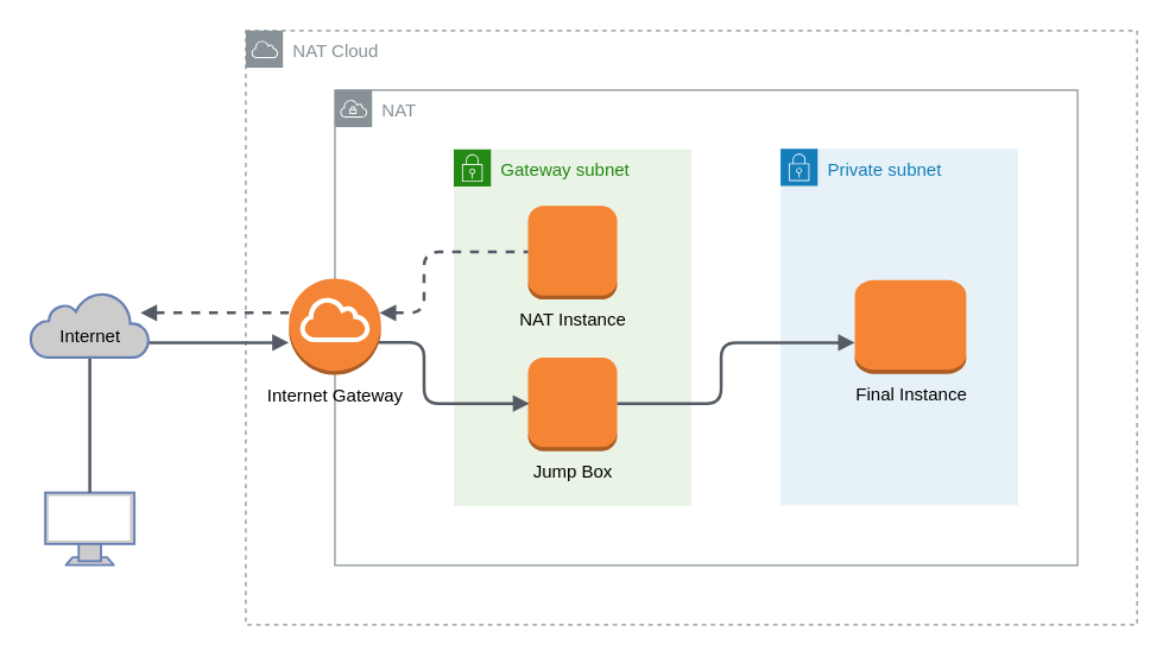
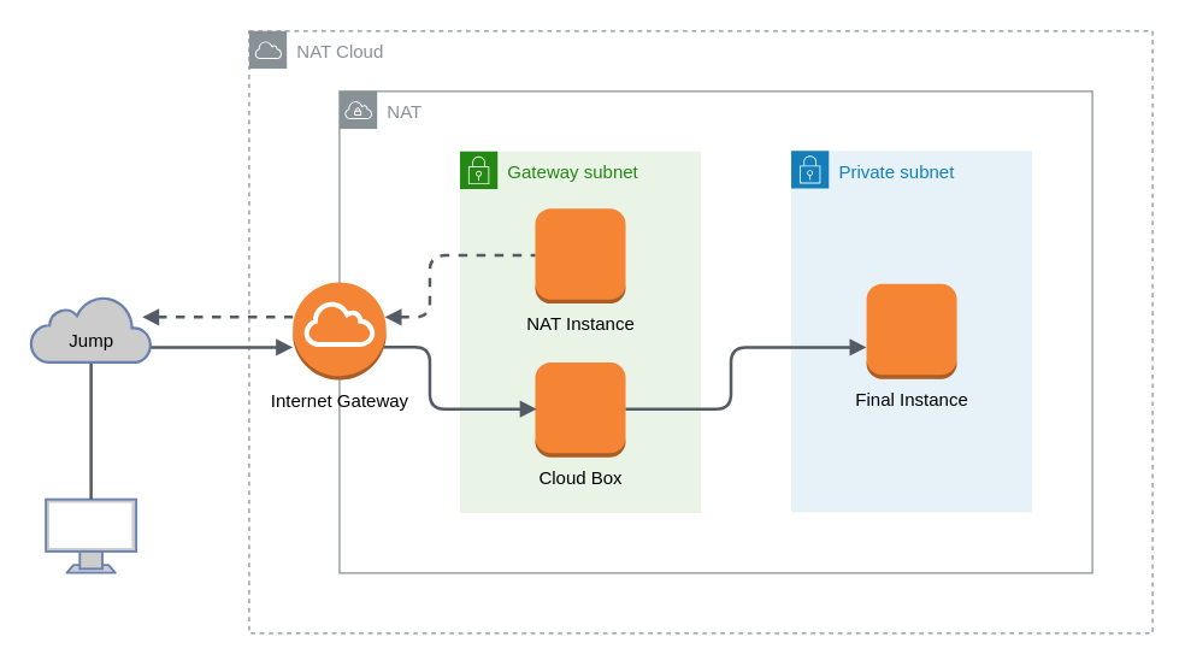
  <mxCell id="0" />
  <mxCell id="1" parent="0" />
  <mxCell id="2" value="&lt;font color=&quot;#879196&quot;&gt;NAT Cloud&lt;/font&gt;" style="points=[[0,0],[0.25,0],[0.5,0],[0.75,0],[1,0],[1,0.25],[1,0.5],[1,0.75],[1,1],[0.75,1],[0.5,1],[0.25,1],[0,1],[0,0.75],[0,0.5],[0,0.25]];outlineConnect=0;gradientColor=none;html=1;whiteSpace=wrap;fontSize=12;fontStyle=0;shape=mxgraph.aws4.group;grIcon=mxgraph.aws4.group_aws_cloud;strokeColor=#879196;fillColor=none;verticalAlign=top;align=left;spacingLeft=30;fontColor=#232F3E;dashed=1;" vertex="1" parent="1"><mxGeometry x="165" y="20" width="600" height="400" as="geometry" /></mxCell>
  <mxCell id="3" value="NAT" style="outlineConnect=0;gradientColor=none;html=1;whiteSpace=wrap;fontSize=12;fontStyle=0;shape=mxgraph.aws4.group;grIcon=mxgraph.aws4.group_vpc;strokeColor=#879196;fillColor=none;verticalAlign=top;align=left;spacingLeft=30;fontColor=#879196;dashed=0;" parent="1" vertex="1"><mxGeometry x="225" y="60" width="500" height="320" as="geometry" /></mxCell>
  <mxCell id="4" value="Private subnet" style="points=[[0,0],[0.25,0],[0.5,0],[0.75,0],[1,0],[1,0.25],[1,0.5],[1,0.75],[1,1],[0.75,1],[0.5,1],[0.25,1],[0,1],[0,0.75],[0,0.5],[0,0.25]];outlineConnect=0;gradientColor=none;html=1;whiteSpace=wrap;fontSize=12;fontStyle=0;shape=mxgraph.aws4.group;grIcon=mxgraph.aws4.group_security_group;grStroke=0;strokeColor=#147EBA;fillColor=#E6F2F8;verticalAlign=top;align=left;spacingLeft=30;fontColor=#147EBA;dashed=0;" parent="1" vertex="1"><mxGeometry x="525" y="99.5" width="160" height="240" as="geometry" /></mxCell>
  <mxCell id="5" value="Gateway subnet" style="points=[[0,0],[0.25,0],[0.5,0],[0.75,0],[1,0],[1,0.25],[1,0.5],[1,0.75],[1,1],[0.75,1],[0.5,1],[0.25,1],[0,1],[0,0.75],[0,0.5],[0,0.25]];outlineConnect=0;gradientColor=none;html=1;whiteSpace=wrap;fontSize=12;fontStyle=0;shape=mxgraph.aws4.group;grIcon=mxgraph.aws4.group_security_group;grStroke=0;strokeColor=#248814;fillColor=#E9F3E6;verticalAlign=top;align=left;spacingLeft=30;fontColor=#248814;dashed=0;strokeWidth=1;perimeterSpacing=0;" parent="1" vertex="1"><mxGeometry x="305" y="100" width="160" height="240" as="geometry" /></mxCell>
  <mxCell id="6" value="" style="fontColor=#0066CC;verticalAlign=top;verticalLabelPosition=bottom;labelPosition=center;align=center;html=1;outlineConnect=0;fillColor=#CCCCCC;strokeColor=#6881B3;gradientColor=none;gradientDirection=north;strokeWidth=2;shape=mxgraph.networks.monitor;aspect=fixed;" parent="1" vertex="1"><mxGeometry x="30" y="331" width="60" height="48.8" as="geometry" /></mxCell>
- <mxCell id="7" value="Final Instance" style="outlineConnect=0;dashed=0;verticalLabelPosition=bottom;verticalAlign=top;align=center;html=1;shape=mxgraph.aws3.instance;fillColor=#F58534;gradientColor=none;" parent="1" vertex="1"><mxGeometry x="575" y="188" width="75" height="63" as="geometry" /></mxCell>
+ <mxCell id="7" value="Final Instance" style="outlineConnect=0;dashed=0;verticalLabelPosition=bottom;verticalAlign=top;align=center;html=1;shape=mxgraph.aws3.instance;fillColor=#F58534;gradientColor=none;" parent="1" vertex="1"><mxGeometry x="575" y="188" width="60" height="63" as="geometry" /></mxCell>
  <mxCell id="8" value="NAT Instance" style="outlineConnect=0;dashed=0;verticalLabelPosition=bottom;verticalAlign=top;align=center;html=1;shape=mxgraph.aws3.instance;fillColor=#F58534;gradientColor=none;" vertex="1" parent="1"><mxGeometry x="355" y="138" width="60" height="63" as="geometry" /></mxCell>
- <mxCell id="9" value="&lt;div&gt;Jump Box&lt;/div&gt;" style="outlineConnect=0;dashed=0;verticalLabelPosition=bottom;verticalAlign=top;align=center;html=1;shape=mxgraph.aws3.instance;fillColor=#F58534;gradientColor=none;" vertex="1" parent="1"><mxGeometry x="355" y="240" width="60" height="63" as="geometry" /></mxCell>
+ <mxCell id="9" value="&lt;div&gt;Cloud Box&lt;/div&gt;" style="outlineConnect=0;dashed=0;verticalLabelPosition=bottom;verticalAlign=top;align=center;html=1;shape=mxgraph.aws3.instance;fillColor=#F58534;gradientColor=none;" vertex="1" parent="1"><mxGeometry x="355" y="240" width="60" height="63" as="geometry" /></mxCell>
  <mxCell id="10" value="" style="edgeStyle=orthogonalEdgeStyle;html=1;endArrow=block;elbow=vertical;startArrow=none;endFill=1;strokeColor=#545B64;rounded=1;strokeWidth=2;" edge="1" parent="1" target="7"><mxGeometry width="100" relative="1" as="geometry"><mxPoint x="415" y="271" as="sourcePoint" /><mxPoint x="515" y="271" as="targetPoint" /><Array as="points"><mxPoint x="485" y="271" /><mxPoint x="485" y="230" /></Array></mxGeometry></mxCell>
  <mxCell id="11" value="" style="edgeStyle=orthogonalEdgeStyle;html=1;endArrow=block;elbow=vertical;startArrow=none;endFill=1;strokeColor=#545B64;exitX=0.823;exitY=0.664;exitDx=0;exitDy=0;exitPerimeter=0;rounded=1;strokeWidth=2;" edge="1" parent="1" source="12"><mxGeometry width="100" relative="1" as="geometry"><mxPoint x="256" y="271" as="sourcePoint" /><mxPoint x="356" y="271" as="targetPoint" /><Array as="points"><mxPoint x="285" y="230" /><mxPoint x="285" y="271" /></Array></mxGeometry></mxCell>
  <mxCell id="12" value="Internet Gateway" style="outlineConnect=0;dashed=0;verticalLabelPosition=bottom;verticalAlign=top;align=center;html=1;shape=mxgraph.aws3.internet_gateway;fillColor=#F58536;gradientColor=none;aspect=fixed;" parent="1" vertex="1"><mxGeometry x="194" y="187" width="62" height="64.72" as="geometry" /></mxCell>
  <mxCell id="13" value="" style="edgeStyle=orthogonalEdgeStyle;html=1;endArrow=block;elbow=vertical;startArrow=none;endFill=1;strokeColor=#545B64;rounded=1;exitX=0.5;exitY=0;exitDx=0;exitDy=0;exitPerimeter=0;strokeWidth=2;" edge="1" parent="1" source="6"><mxGeometry width="100" relative="1" as="geometry"><mxPoint x="94" y="230" as="sourcePoint" /><mxPoint x="194" y="230" as="targetPoint" /><Array as="points"><mxPoint x="60" y="230" /></Array></mxGeometry></mxCell>
  <mxCell id="14" value="" style="edgeStyle=orthogonalEdgeStyle;html=1;endArrow=none;elbow=vertical;startArrow=block;startFill=1;strokeColor=#545B64;rounded=1;strokeWidth=2;dashed=1;" edge="1" parent="1"><mxGeometry width="100" relative="1" as="geometry"><mxPoint x="255" y="210" as="sourcePoint" /><mxPoint x="355" y="169" as="targetPoint" /><Array as="points"><mxPoint x="285" y="210" /><mxPoint x="285" y="169" /></Array></mxGeometry></mxCell>
  <mxCell id="15" value="" style="edgeStyle=orthogonalEdgeStyle;html=1;endArrow=none;elbow=vertical;startArrow=block;startFill=1;strokeColor=#545B64;rounded=1;strokeWidth=2;dashed=1;" edge="1" parent="1"><mxGeometry width="100" relative="1" as="geometry"><mxPoint x="94" y="210" as="sourcePoint" /><mxPoint x="194" y="210" as="targetPoint" /></mxGeometry></mxCell>
- <mxCell id="16" value="&lt;div&gt;&lt;br&gt;&lt;/div&gt;&lt;div&gt;Internet&lt;/div&gt;" style="html=1;outlineConnect=0;fillColor=#CCCCCC;strokeColor=#6881B3;gradientColor=none;gradientDirection=north;strokeWidth=2;shape=mxgraph.networks.cloud;fontColor=#000000;aspect=fixed;" parent="1" vertex="1"><mxGeometry x="20" y="196" width="80" height="44" as="geometry" /></mxCell>
+ <mxCell id="16" value="&lt;div&gt;&lt;br&gt;&lt;/div&gt;&lt;div&gt;Jump&lt;/div&gt;" style="html=1;outlineConnect=0;fillColor=#CCCCCC;strokeColor=#6881B3;gradientColor=none;gradientDirection=north;strokeWidth=2;shape=mxgraph.networks.cloud;fontColor=#000000;aspect=fixed;" parent="1" vertex="1"><mxGeometry x="20" y="196" width="80" height="44" as="geometry" /></mxCell>
